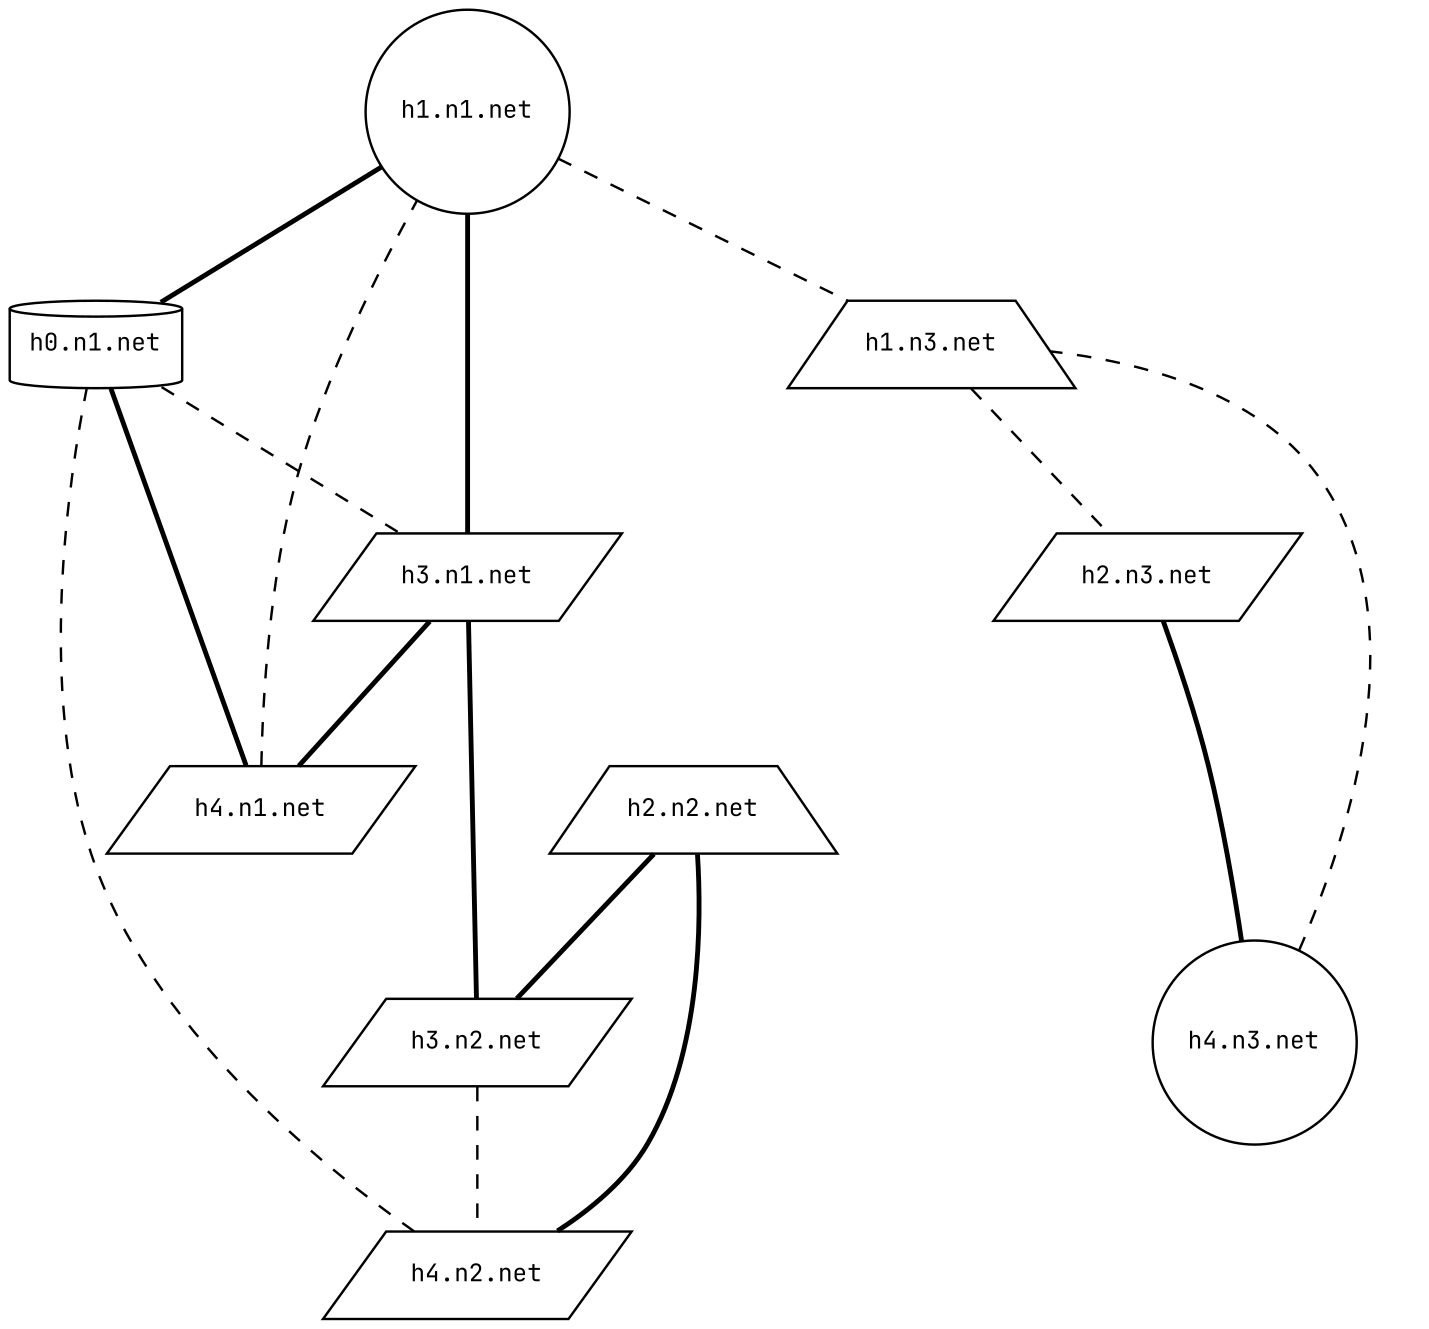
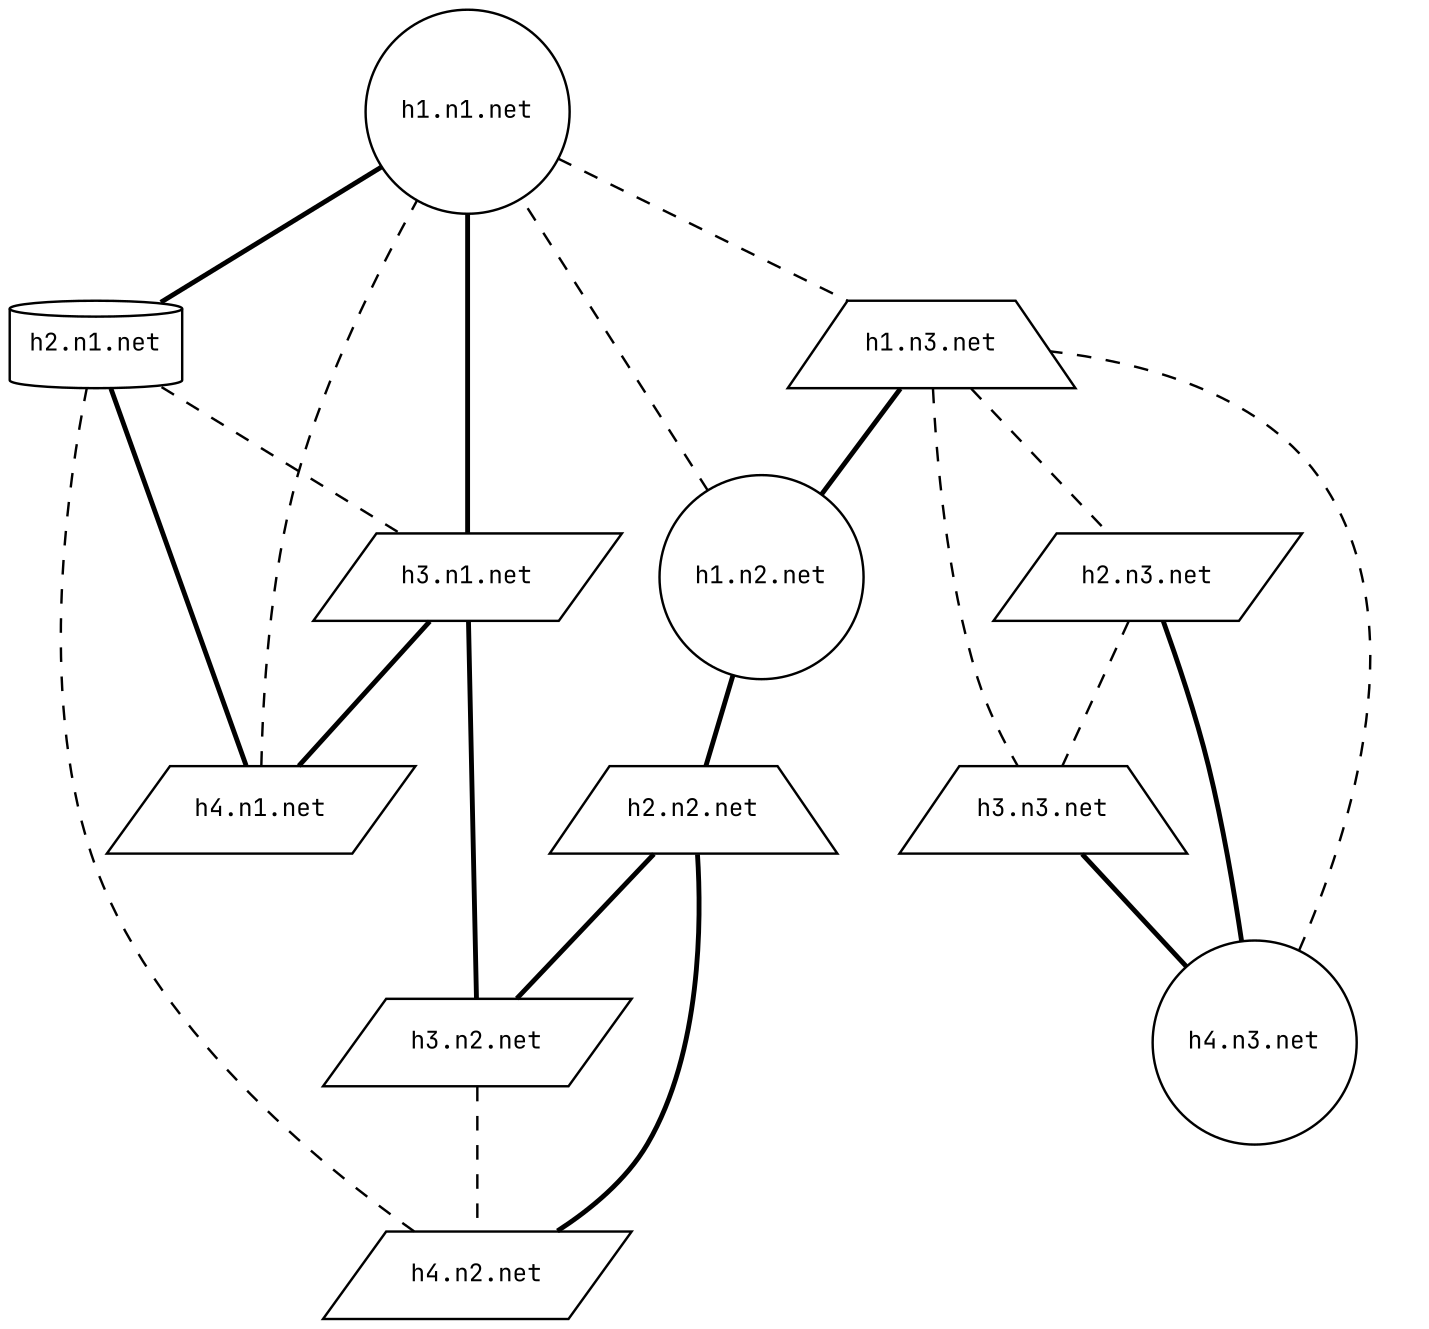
  graph {
    fontname="JetBrains Mono"
    overlapse=false
    node [fontname="JetBrains Mono" fontsize=10 shape=parallelogram]
    edge [fontname="JetBrains Mono" style=bold]
    "h1.n1.net" [shape=circle]
-   "h2.n1.net" [shape=cylinder label="h0.n1.net"]
+   "h2.n1.net" [shape=cylinder]
    "h3.n1.net"
    "h1.n3.net" [shape=trapezium]
    "h4.n1.net"
    "h3.n2.net"
+   "h1.n2.net" [shape=circle]
    "h2.n3.net"
+   "h3.n3.net" [shape=trapezium]
    "h2.n2.net" [shape=trapezium]
    "h4.n2.net"
    "h4.n3.net" [shape=circle]
    "h1.n1.net" -- "h2.n1.net"
    "h1.n1.net" -- "h3.n1.net"
    "h1.n1.net" -- "h1.n3.net" [style=dashed]
    "h2.n1.net" -- "h3.n1.net" [style=dashed]
    "h2.n1.net" -- "h4.n1.net"
    "h3.n1.net" -- "h4.n1.net"
    "h3.n1.net" -- "h3.n2.net"
+   "h1.n3.net" -- "h1.n2.net"
    "h1.n3.net" -- "h2.n3.net" [style=dashed]
+   "h1.n3.net" -- "h3.n3.net" [style=dashed]
    "h4.n1.net" -- "h1.n1.net" [style=dashed]
    "h3.n2.net" -- "h4.n2.net" [style=dashed]
+   "h1.n2.net" -- "h1.n1.net" [style=dashed]
+   "h1.n2.net" -- "h2.n2.net"
+   "h2.n3.net" -- "h3.n3.net" [style=dashed]
    "h2.n3.net" -- "h4.n3.net"
+   "h3.n3.net" -- "h4.n3.net"
    "h2.n2.net" -- "h3.n2.net"
    "h2.n2.net" -- "h4.n2.net"
    "h4.n2.net" -- "h2.n1.net" [style=dashed]
    "h4.n3.net" -- "h1.n3.net" [style=dashed]
  }
